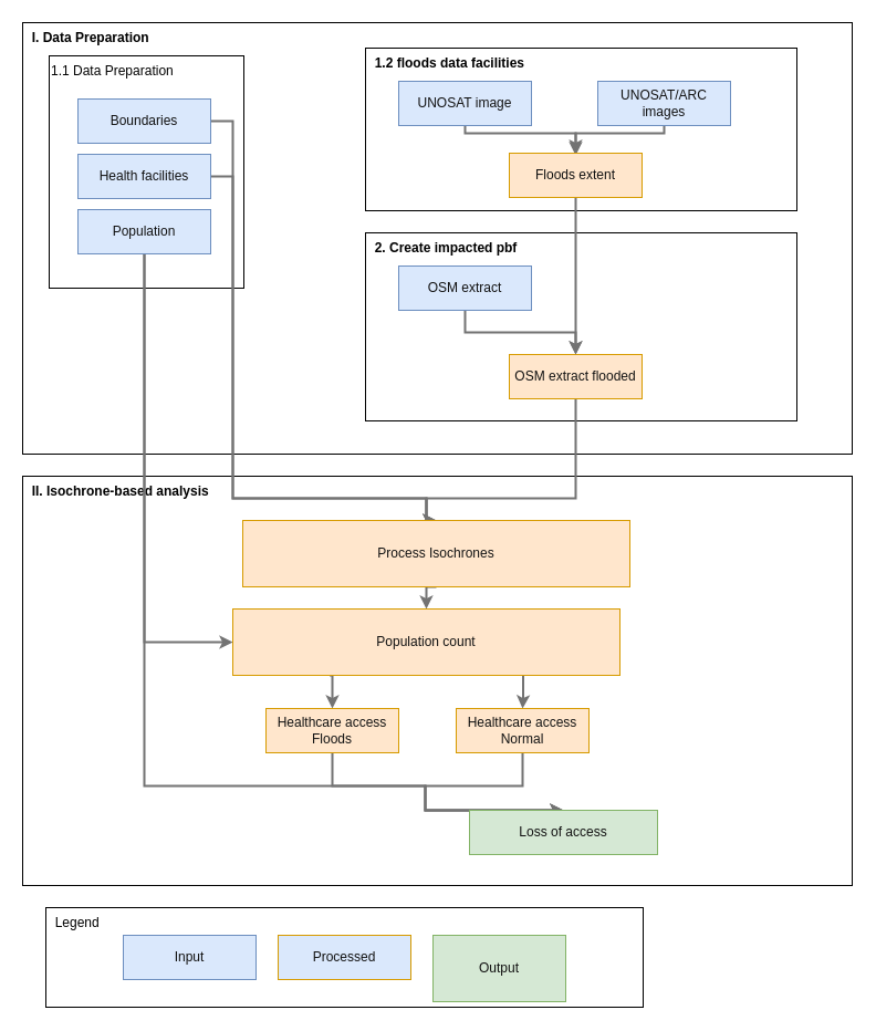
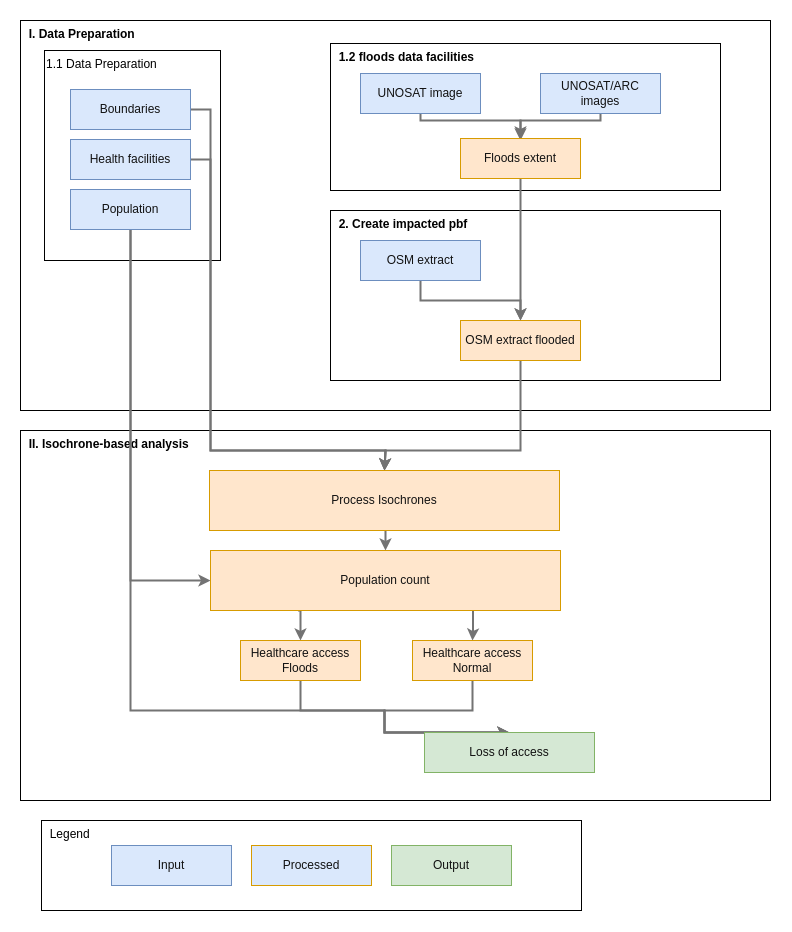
  <mxCell id="0" />
  <mxCell id="1" parent="0" />
  <mxCell id="2" value="&amp;nbsp; II. Isochrone-based analysis" style="rounded=0;whiteSpace=wrap;html=1;verticalAlign=top;align=left;fontStyle=1;fillColor=none;" parent="1" vertex="1"><mxGeometry x="20" y="430" width="750" height="370" as="geometry" /></mxCell>
  <mxCell id="3" value="&amp;nbsp; I. Data Preparation" style="rounded=0;whiteSpace=wrap;html=1;verticalAlign=top;align=left;fontStyle=1;fillColor=none;" parent="1" vertex="1"><mxGeometry x="20" y="20" width="750" height="390" as="geometry" /></mxCell>
  <mxCell id="4" value="1.1 Data Preparation" style="rounded=0;whiteSpace=wrap;html=1;verticalAlign=top;align=left;fillColor=none;" parent="1" vertex="1"><mxGeometry x="44" y="50" width="176" height="210" as="geometry" /></mxCell>
  <mxCell id="5" value="&amp;nbsp; 1.2 floods data facilities" style="rounded=0;whiteSpace=wrap;html=1;verticalAlign=top;align=left;fontStyle=1;fillColor=none;" parent="1" vertex="1"><mxGeometry x="330" y="43" width="390" height="147" as="geometry" /></mxCell>
  <mxCell id="6" style="edgeStyle=orthogonalEdgeStyle;rounded=0;orthogonalLoop=1;jettySize=auto;html=1;exitX=1;exitY=0.5;exitDx=0;exitDy=0;entryX=0.5;entryY=0;entryDx=0;entryDy=0;strokeColor=#737373;strokeWidth=2;" parent="1" source="7" target="25" edge="1"><mxGeometry relative="1" as="geometry"><mxPoint x="360" y="470" as="targetPoint" /><Array as="points"><mxPoint x="210" y="109" /><mxPoint x="210" y="450" /><mxPoint x="385" y="450" /></Array></mxGeometry></mxCell>
  <mxCell id="7" value="Boundaries" style="rounded=0;whiteSpace=wrap;html=1;verticalAlign=middle;align=center;fillColor=#dae8fc;strokeColor=#6c8ebf;fontColor=#121212;" parent="1" vertex="1"><mxGeometry x="70" y="89" width="120" height="40" as="geometry" /></mxCell>
  <mxCell id="8" style="edgeStyle=orthogonalEdgeStyle;rounded=0;orthogonalLoop=1;jettySize=auto;html=1;exitX=1;exitY=0.5;exitDx=0;exitDy=0;entryX=0.5;entryY=0;entryDx=0;entryDy=0;strokeColor=#737373;strokeWidth=2;" parent="1" source="9" target="25" edge="1"><mxGeometry relative="1" as="geometry"><mxPoint x="360" y="470" as="targetPoint" /><Array as="points"><mxPoint x="210" y="159" /><mxPoint x="210" y="450" /><mxPoint x="385" y="450" /></Array></mxGeometry></mxCell>
  <mxCell id="9" value="Health facilities" style="rounded=0;whiteSpace=wrap;html=1;verticalAlign=middle;align=center;fillColor=#dae8fc;strokeColor=#6c8ebf;fontColor=#121212;" parent="1" vertex="1"><mxGeometry x="70" y="139" width="120" height="40" as="geometry" /></mxCell>
  <mxCell id="10" style="edgeStyle=orthogonalEdgeStyle;rounded=0;orthogonalLoop=1;jettySize=auto;html=1;exitX=0.5;exitY=1;exitDx=0;exitDy=0;entryX=0;entryY=0.5;entryDx=0;entryDy=0;strokeColor=#737373;strokeWidth=2;" parent="1" source="12" target="28" edge="1"><mxGeometry relative="1" as="geometry" /></mxCell>
  <mxCell id="11" style="edgeStyle=orthogonalEdgeStyle;rounded=0;orthogonalLoop=1;jettySize=auto;html=1;exitX=0.5;exitY=1;exitDx=0;exitDy=0;entryX=0.5;entryY=0;entryDx=0;entryDy=0;strokeColor=#737373;strokeWidth=2;" parent="1" source="12" target="33" edge="1"><mxGeometry relative="1" as="geometry"><Array as="points"><mxPoint x="130" y="710" /><mxPoint x="384" y="710" /></Array></mxGeometry></mxCell>
  <mxCell id="12" value="Population" style="rounded=0;whiteSpace=wrap;html=1;verticalAlign=middle;align=center;fillColor=#dae8fc;strokeColor=#6c8ebf;fontColor=#121212;" parent="1" vertex="1"><mxGeometry x="70" y="189" width="120" height="40" as="geometry" /></mxCell>
  <mxCell id="13" style="edgeStyle=orthogonalEdgeStyle;rounded=0;orthogonalLoop=1;jettySize=auto;html=1;entryX=0.5;entryY=0;entryDx=0;entryDy=0;strokeColor=#737373;strokeWidth=2;" parent="1" source="14" target="23" edge="1"><mxGeometry relative="1" as="geometry"><Array as="points"><mxPoint x="420" y="120" /><mxPoint x="520" y="120" /></Array></mxGeometry></mxCell>
  <mxCell id="14" value="UNOSAT image" style="rounded=0;whiteSpace=wrap;html=1;verticalAlign=middle;align=center;fillColor=#dae8fc;strokeColor=#6c8ebf;fontColor=#121212;" parent="1" vertex="1"><mxGeometry x="360" y="73" width="120" height="40" as="geometry" /></mxCell>
  <mxCell id="15" style="edgeStyle=orthogonalEdgeStyle;rounded=0;orthogonalLoop=1;jettySize=auto;html=1;exitX=0.5;exitY=1;exitDx=0;exitDy=0;strokeColor=#737373;strokeWidth=2;" parent="1" source="16" edge="1"><mxGeometry relative="1" as="geometry"><mxPoint x="520" y="140" as="targetPoint" /><Array as="points"><mxPoint x="600" y="120" /><mxPoint x="520" y="120" /></Array></mxGeometry></mxCell>
  <mxCell id="16" value="UNOSAT/ARC images" style="rounded=0;whiteSpace=wrap;html=1;verticalAlign=middle;align=center;fillColor=#dae8fc;strokeColor=#6c8ebf;fontColor=#121212;" parent="1" vertex="1"><mxGeometry x="540" y="73" width="120" height="40" as="geometry" /></mxCell>
  <mxCell id="17" value="&amp;nbsp; 2. Create impacted pbf" style="rounded=0;whiteSpace=wrap;html=1;verticalAlign=top;align=left;fontStyle=1;fillColor=none;" parent="1" vertex="1"><mxGeometry x="330" y="210" width="390" height="170" as="geometry" /></mxCell>
  <mxCell id="18" style="edgeStyle=orthogonalEdgeStyle;rounded=0;orthogonalLoop=1;jettySize=auto;html=1;exitX=0.5;exitY=1;exitDx=0;exitDy=0;entryX=0.5;entryY=0;entryDx=0;entryDy=0;strokeColor=#737373;strokeWidth=2;" parent="1" source="19" target="21" edge="1"><mxGeometry relative="1" as="geometry" /></mxCell>
  <mxCell id="19" value="OSM extract" style="rounded=0;whiteSpace=wrap;html=1;verticalAlign=middle;align=center;fillColor=#dae8fc;strokeColor=#6c8ebf;fontColor=#121212;" parent="1" vertex="1"><mxGeometry x="360" y="240" width="120" height="40" as="geometry" /></mxCell>
  <mxCell id="20" style="edgeStyle=orthogonalEdgeStyle;rounded=0;orthogonalLoop=1;jettySize=auto;html=1;exitX=0.5;exitY=1;exitDx=0;exitDy=0;entryX=0.5;entryY=0;entryDx=0;entryDy=0;strokeColor=#737373;strokeWidth=2;" parent="1" source="21" target="25" edge="1"><mxGeometry relative="1" as="geometry"><Array as="points"><mxPoint x="520" y="450" /><mxPoint x="385" y="450" /></Array></mxGeometry></mxCell>
  <mxCell id="21" value="OSM extract flooded" style="rounded=0;whiteSpace=wrap;html=1;verticalAlign=middle;align=center;fillColor=#ffe6cc;strokeColor=#d79b00;fontColor=#121212;" parent="1" vertex="1"><mxGeometry x="460" y="320" width="120" height="40" as="geometry" /></mxCell>
  <mxCell id="22" style="edgeStyle=orthogonalEdgeStyle;rounded=0;orthogonalLoop=1;jettySize=auto;html=1;exitX=0.5;exitY=1;exitDx=0;exitDy=0;entryX=0.5;entryY=0;entryDx=0;entryDy=0;strokeColor=#737373;strokeWidth=2;" parent="1" source="23" target="21" edge="1"><mxGeometry relative="1" as="geometry" /></mxCell>
  <mxCell id="23" value="Floods extent" style="rounded=0;whiteSpace=wrap;html=1;verticalAlign=middle;align=center;fillColor=#ffe6cc;strokeColor=#d79b00;fontColor=#121212;" parent="1" vertex="1"><mxGeometry x="460" y="138" width="120" height="40" as="geometry" /></mxCell>
  <mxCell id="24" style="edgeStyle=orthogonalEdgeStyle;rounded=0;orthogonalLoop=1;jettySize=auto;html=1;exitX=0.5;exitY=1;exitDx=0;exitDy=0;entryX=0.5;entryY=0;entryDx=0;entryDy=0;strokeColor=#737373;strokeWidth=2;" parent="1" source="25" target="28" edge="1"><mxGeometry relative="1" as="geometry" /></mxCell>
- <mxCell id="25" value="Process Isochrones" style="rounded=0;whiteSpace=wrap;html=1;align=center;verticalAlign=middle;fillColor=#ffe6cc;strokeColor=#d79b00;fontColor=#121212;" parent="1" vertex="1"><mxGeometry x="219" y="470" width="350" height="60" as="geometry" /></mxCell>
+ <mxCell id="25" value="Process Isochrones" style="rounded=0;whiteSpace=wrap;html=1;align=center;verticalAlign=middle;fillColor=#ffe6cc;strokeColor=#d79b00;fontColor=#121212;" parent="1" vertex="1"><mxGeometry x="209" y="470" width="350" height="60" as="geometry" /></mxCell>
  <mxCell id="26" style="edgeStyle=orthogonalEdgeStyle;rounded=0;orthogonalLoop=1;jettySize=auto;html=1;exitX=0.25;exitY=1;exitDx=0;exitDy=0;entryX=0.5;entryY=0;entryDx=0;entryDy=0;strokeColor=#737373;strokeWidth=2;" parent="1" source="28" target="32" edge="1"><mxGeometry relative="1" as="geometry" /></mxCell>
  <mxCell id="27" style="edgeStyle=orthogonalEdgeStyle;rounded=0;orthogonalLoop=1;jettySize=auto;html=1;exitX=0.75;exitY=1;exitDx=0;exitDy=0;strokeColor=#737373;strokeWidth=2;" parent="1" source="28" target="30" edge="1"><mxGeometry relative="1" as="geometry" /></mxCell>
  <mxCell id="28" value="Population count" style="rounded=0;whiteSpace=wrap;html=1;align=center;verticalAlign=middle;fillColor=#ffe6cc;strokeColor=#d79b00;fontColor=#121212;" parent="1" vertex="1"><mxGeometry x="210" y="550" width="350" height="60" as="geometry" /></mxCell>
  <mxCell id="29" style="edgeStyle=orthogonalEdgeStyle;rounded=0;orthogonalLoop=1;jettySize=auto;html=1;exitX=0.5;exitY=1;exitDx=0;exitDy=0;entryX=0.5;entryY=0;entryDx=0;entryDy=0;strokeColor=#737373;strokeWidth=2;" parent="1" source="30" target="33" edge="1"><mxGeometry relative="1" as="geometry"><Array as="points"><mxPoint x="472" y="710" /><mxPoint x="384" y="710" /></Array></mxGeometry></mxCell>
  <mxCell id="30" value="&lt;div&gt;Healthcare access&lt;/div&gt;&lt;div&gt;Normal&lt;br&gt;&lt;/div&gt;" style="rounded=0;whiteSpace=wrap;html=1;verticalAlign=middle;align=center;fillColor=#ffe6cc;strokeColor=#d79b00;fontColor=#121212;" parent="1" vertex="1"><mxGeometry x="412" y="640" width="120" height="40" as="geometry" /></mxCell>
  <mxCell id="31" style="edgeStyle=orthogonalEdgeStyle;rounded=0;orthogonalLoop=1;jettySize=auto;html=1;exitX=0.5;exitY=1;exitDx=0;exitDy=0;entryX=0.5;entryY=0;entryDx=0;entryDy=0;strokeColor=#737373;strokeWidth=2;" parent="1" source="32" target="33" edge="1"><mxGeometry relative="1" as="geometry"><Array as="points"><mxPoint x="300" y="710" /><mxPoint x="384" y="710" /></Array></mxGeometry></mxCell>
  <mxCell id="32" value="&lt;div&gt;Healthcare access&lt;/div&gt;&lt;div&gt;Floods&lt;br&gt;&lt;/div&gt;" style="rounded=0;whiteSpace=wrap;html=1;verticalAlign=middle;align=center;fillColor=#ffe6cc;strokeColor=#d79b00;fontColor=#121212;gradientDirection=west;" parent="1" vertex="1"><mxGeometry x="240" y="640" width="120" height="40" as="geometry" /></mxCell>
  <mxCell id="33" value="Loss of access" style="rounded=0;whiteSpace=wrap;html=1;verticalAlign=middle;align=center;fillColor=#d5e8d4;strokeColor=#82b366;fontColor=#121212;" parent="1" vertex="1"><mxGeometry x="424" y="732" width="170" height="40" as="geometry" /></mxCell>
  <mxCell id="34" value="&amp;nbsp; Legend" style="rounded=0;whiteSpace=wrap;html=1;align=left;verticalAlign=top;" parent="1" vertex="1"><mxGeometry x="41" y="820" width="540" height="90" as="geometry" /></mxCell>
  <mxCell id="35" value="Input" style="rounded=0;whiteSpace=wrap;html=1;verticalAlign=middle;align=center;fillColor=#dae8fc;strokeColor=#6c8ebf;fontColor=#121212;" parent="1" vertex="1"><mxGeometry x="111" y="845" width="120" height="40" as="geometry" /></mxCell>
  <mxCell id="36" value="Processed" style="rounded=0;whiteSpace=wrap;html=1;verticalAlign=middle;align=center;fillColor=#dae8fc;strokeColor=#d79b00;fontColor=#121212;" parent="1" vertex="1"><mxGeometry x="251" y="845" width="120" height="40" as="geometry" /></mxCell>
- <mxCell id="37" value="Output" style="rounded=0;whiteSpace=wrap;html=1;verticalAlign=middle;align=center;fillColor=#d5e8d4;strokeColor=#82b366;fontColor=#121212;" parent="1" vertex="1"><mxGeometry x="391" y="845" width="120" height="60" as="geometry" /></mxCell>
+ <mxCell id="37" value="Output" style="rounded=0;whiteSpace=wrap;html=1;verticalAlign=middle;align=center;fillColor=#d5e8d4;strokeColor=#82b366;fontColor=#121212;" parent="1" vertex="1"><mxGeometry x="391" y="845" width="120" height="40" as="geometry" /></mxCell>
